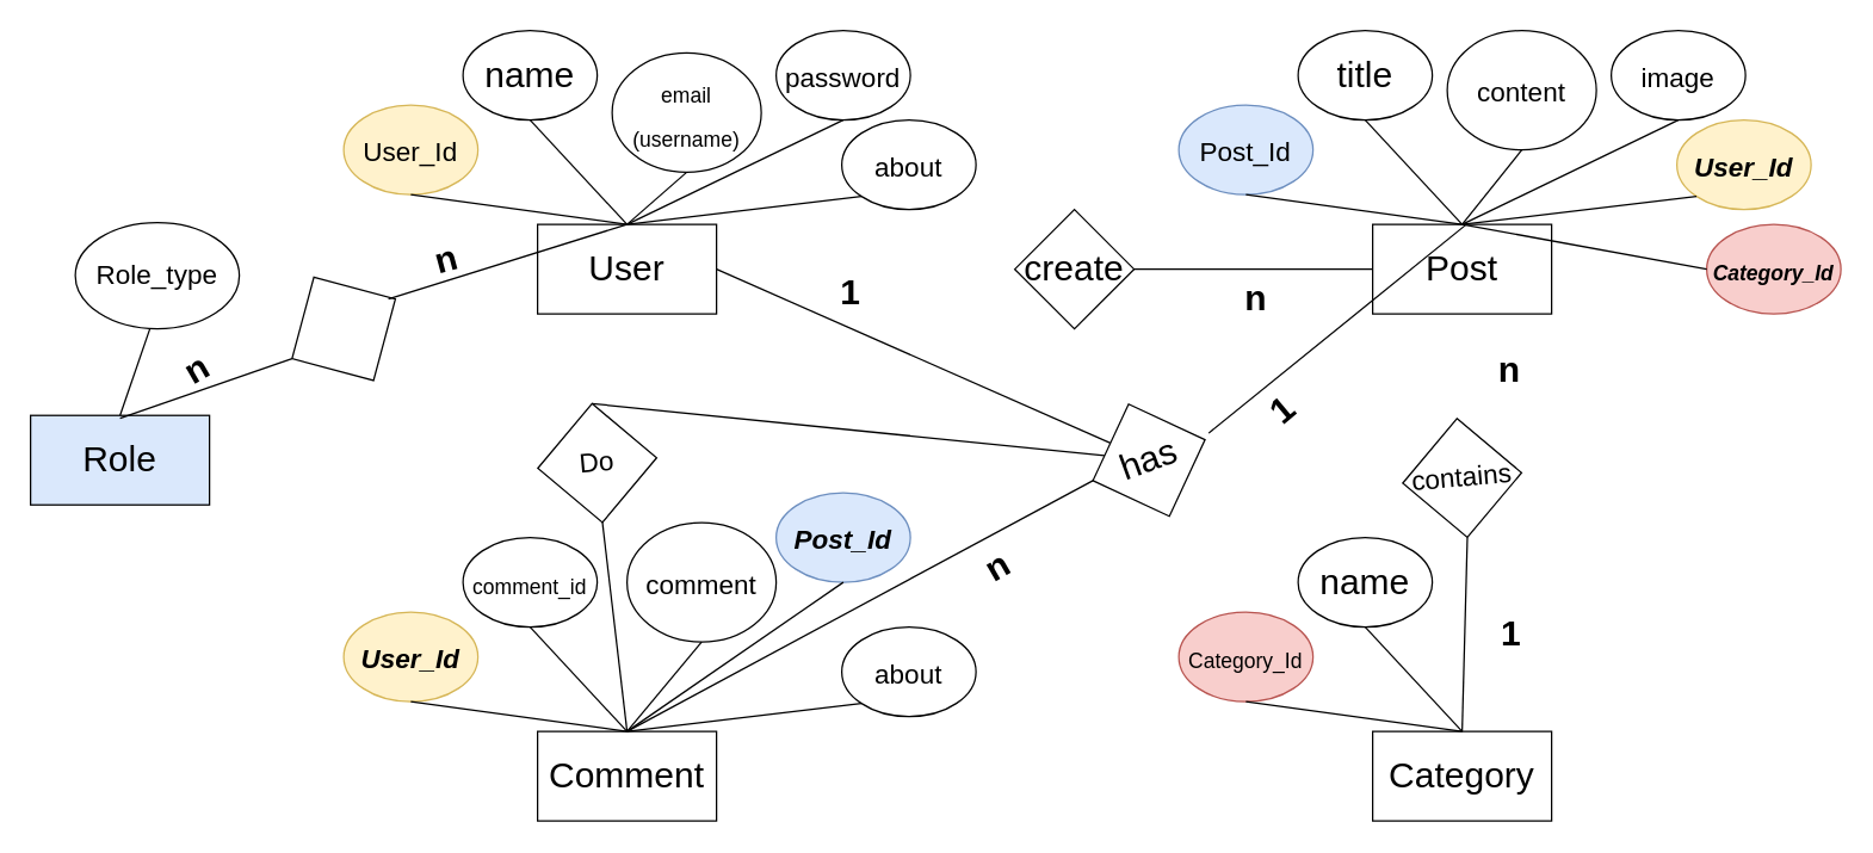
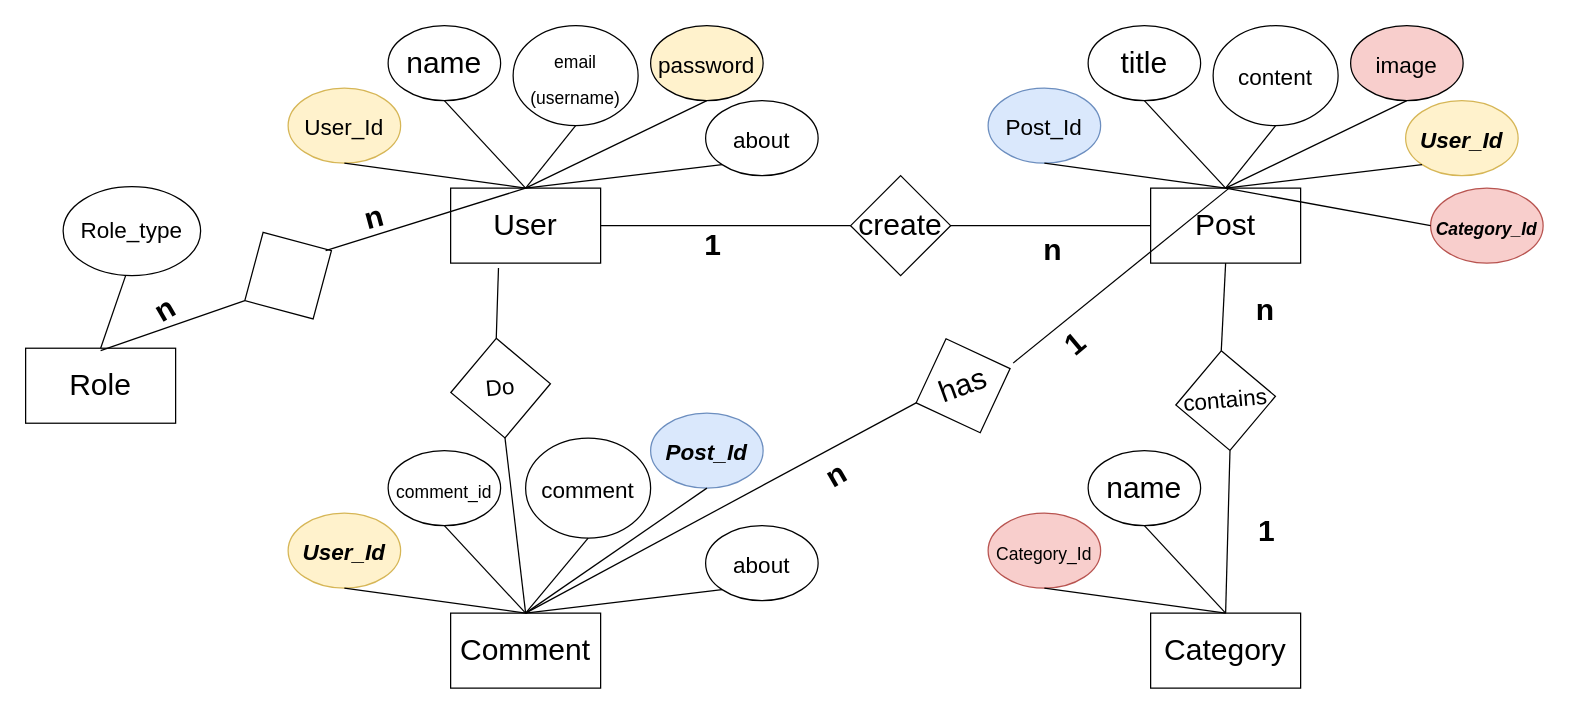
  <mxCell id="0" />
  <mxCell id="1" parent="0" />
  <mxCell id="2" value="&lt;font style=&quot;font-size: 24px;&quot;&gt;User&lt;/font&gt;" style="rounded=0;whiteSpace=wrap;html=1;" vertex="1" parent="1"><mxGeometry x="360" y="150" width="120" height="60" as="geometry" /></mxCell>
  <mxCell id="3" value="&lt;font style=&quot;font-size: 18px;&quot;&gt;User_Id&lt;/font&gt;" style="ellipse;whiteSpace=wrap;html=1;fontSize=24;fillColor=#fff2cc;strokeColor=#d6b656;" vertex="1" parent="1"><mxGeometry x="230" y="70" width="90" height="60" as="geometry" /></mxCell>
  <mxCell id="4" value="name" style="ellipse;whiteSpace=wrap;html=1;fontSize=24;" vertex="1" parent="1"><mxGeometry x="310" y="20" width="90" height="60" as="geometry" /></mxCell>
  <mxCell id="5" value="&lt;font style=&quot;font-size: 18px;&quot;&gt;about&lt;/font&gt;" style="ellipse;whiteSpace=wrap;html=1;fontSize=24;" vertex="1" parent="1"><mxGeometry x="564" y="80" width="90" height="60" as="geometry" /></mxCell>
- <mxCell id="6" value="&lt;font style=&quot;font-size: 18px;&quot;&gt;password&lt;/font&gt;" style="ellipse;whiteSpace=wrap;html=1;fontSize=24;" vertex="1" parent="1"><mxGeometry x="520" y="20" width="90" height="60" as="geometry" /></mxCell>
- <mxCell id="7" value="&lt;font style=&quot;font-size: 14px;&quot;&gt;email&lt;br&gt;(username)&lt;/font&gt;" style="ellipse;whiteSpace=wrap;html=1;fontSize=24;" vertex="1" parent="1"><mxGeometry x="410" y="35" width="100" height="80" as="geometry" /></mxCell>
+ <mxCell id="6" value="&lt;font style=&quot;font-size: 18px;&quot;&gt;password&lt;/font&gt;" style="ellipse;whiteSpace=wrap;html=1;fontSize=24;fillColor=#fff2cc;" vertex="1" parent="1"><mxGeometry x="520" y="20" width="90" height="60" as="geometry" /></mxCell>
+ <mxCell id="7" value="&lt;font style=&quot;font-size: 14px;&quot;&gt;email&lt;br&gt;(username)&lt;/font&gt;" style="ellipse;whiteSpace=wrap;html=1;fontSize=24;" vertex="1" parent="1"><mxGeometry x="410" y="20" width="100" height="80" as="geometry" /></mxCell>
  <mxCell id="8" value="" style="endArrow=none;html=1;rounded=0;fontSize=18;exitX=0.5;exitY=1;exitDx=0;exitDy=0;entryX=0.5;entryY=0;entryDx=0;entryDy=0;" edge="1" parent="1" source="3" target="2"><mxGeometry width="50" height="50" relative="1" as="geometry"><mxPoint x="300" y="170" as="sourcePoint" /><mxPoint x="350" y="120" as="targetPoint" /></mxGeometry></mxCell>
  <mxCell id="9" value="" style="endArrow=none;html=1;rounded=0;fontSize=18;entryX=0.5;entryY=1;entryDx=0;entryDy=0;" edge="1" parent="1" target="4"><mxGeometry width="50" height="50" relative="1" as="geometry"><mxPoint x="420" y="150" as="sourcePoint" /><mxPoint x="680" y="250" as="targetPoint" /><Array as="points"><mxPoint x="420" y="150" /></Array></mxGeometry></mxCell>
  <mxCell id="10" value="" style="endArrow=none;html=1;rounded=0;fontSize=18;entryX=0.5;entryY=1;entryDx=0;entryDy=0;" edge="1" parent="1" target="7"><mxGeometry width="50" height="50" relative="1" as="geometry"><mxPoint x="420" y="150" as="sourcePoint" /><mxPoint x="470" y="100" as="targetPoint" /></mxGeometry></mxCell>
  <mxCell id="11" value="" style="endArrow=none;html=1;rounded=0;fontSize=18;entryX=0.5;entryY=1;entryDx=0;entryDy=0;" edge="1" parent="1" target="6"><mxGeometry width="50" height="50" relative="1" as="geometry"><mxPoint x="420" y="150" as="sourcePoint" /><mxPoint x="470" y="100" as="targetPoint" /></mxGeometry></mxCell>
  <mxCell id="12" value="" style="endArrow=none;html=1;rounded=0;fontSize=18;entryX=0;entryY=1;entryDx=0;entryDy=0;" edge="1" parent="1" target="5"><mxGeometry width="50" height="50" relative="1" as="geometry"><mxPoint x="420" y="150" as="sourcePoint" /><mxPoint x="470" y="100" as="targetPoint" /></mxGeometry></mxCell>
  <mxCell id="13" value="&lt;font style=&quot;font-size: 24px;&quot;&gt;Post&lt;/font&gt;" style="rounded=0;whiteSpace=wrap;html=1;" vertex="1" parent="1"><mxGeometry x="920" y="150" width="120" height="60" as="geometry" /></mxCell>
  <mxCell id="14" value="&lt;font style=&quot;font-size: 18px;&quot;&gt;Post_Id&lt;/font&gt;" style="ellipse;whiteSpace=wrap;html=1;fontSize=24;fillColor=#dae8fc;strokeColor=#6c8ebf;" vertex="1" parent="1"><mxGeometry x="790" y="70" width="90" height="60" as="geometry" /></mxCell>
  <mxCell id="15" value="title" style="ellipse;whiteSpace=wrap;html=1;fontSize=24;" vertex="1" parent="1"><mxGeometry x="870" y="20" width="90" height="60" as="geometry" /></mxCell>
  <mxCell id="16" value="&lt;font style=&quot;font-size: 18px;&quot;&gt;&lt;i&gt;&lt;b&gt;User_Id&lt;/b&gt;&lt;/i&gt;&lt;/font&gt;" style="ellipse;whiteSpace=wrap;html=1;fontSize=24;fillColor=#fff2cc;strokeColor=#d6b656;" vertex="1" parent="1"><mxGeometry x="1124" y="80" width="90" height="60" as="geometry" /></mxCell>
- <mxCell id="17" value="&lt;font style=&quot;font-size: 18px;&quot;&gt;image&lt;/font&gt;" style="ellipse;whiteSpace=wrap;html=1;fontSize=24;" vertex="1" parent="1"><mxGeometry x="1080" y="20" width="90" height="60" as="geometry" /></mxCell>
+ <mxCell id="17" value="&lt;font style=&quot;font-size: 18px;&quot;&gt;image&lt;/font&gt;" style="ellipse;whiteSpace=wrap;html=1;fontSize=24;fillColor=#f8cecc;" vertex="1" parent="1"><mxGeometry x="1080" y="20" width="90" height="60" as="geometry" /></mxCell>
  <mxCell id="18" value="&lt;font style=&quot;font-size: 18px;&quot;&gt;content&lt;/font&gt;" style="ellipse;whiteSpace=wrap;html=1;fontSize=24;" vertex="1" parent="1"><mxGeometry x="970" y="20" width="100" height="80" as="geometry" /></mxCell>
  <mxCell id="19" value="" style="endArrow=none;html=1;rounded=0;fontSize=18;exitX=0.5;exitY=1;exitDx=0;exitDy=0;entryX=0.5;entryY=0;entryDx=0;entryDy=0;" edge="1" parent="1" source="14" target="13"><mxGeometry width="50" height="50" relative="1" as="geometry"><mxPoint x="860" y="170" as="sourcePoint" /><mxPoint x="910" y="120" as="targetPoint" /></mxGeometry></mxCell>
  <mxCell id="20" value="" style="endArrow=none;html=1;rounded=0;fontSize=18;entryX=0.5;entryY=1;entryDx=0;entryDy=0;" edge="1" parent="1" target="15"><mxGeometry width="50" height="50" relative="1" as="geometry"><mxPoint x="980" y="150" as="sourcePoint" /><mxPoint x="1240" y="250" as="targetPoint" /><Array as="points"><mxPoint x="980" y="150" /></Array></mxGeometry></mxCell>
  <mxCell id="21" value="" style="endArrow=none;html=1;rounded=0;fontSize=18;entryX=0.5;entryY=1;entryDx=0;entryDy=0;" edge="1" parent="1" target="18"><mxGeometry width="50" height="50" relative="1" as="geometry"><mxPoint x="980" y="150" as="sourcePoint" /><mxPoint x="1030" y="100" as="targetPoint" /></mxGeometry></mxCell>
  <mxCell id="22" value="" style="endArrow=none;html=1;rounded=0;fontSize=18;entryX=0.5;entryY=1;entryDx=0;entryDy=0;" edge="1" parent="1" target="17"><mxGeometry width="50" height="50" relative="1" as="geometry"><mxPoint x="980" y="150" as="sourcePoint" /><mxPoint x="1030" y="100" as="targetPoint" /></mxGeometry></mxCell>
  <mxCell id="23" value="" style="endArrow=none;html=1;rounded=0;fontSize=18;entryX=0;entryY=1;entryDx=0;entryDy=0;" edge="1" parent="1" target="16"><mxGeometry width="50" height="50" relative="1" as="geometry"><mxPoint x="980" y="150" as="sourcePoint" /><mxPoint x="1030" y="100" as="targetPoint" /></mxGeometry></mxCell>
  <mxCell id="24" value="&lt;font style=&quot;font-size: 14px;&quot;&gt;&lt;b&gt;&lt;i&gt;Category_Id&lt;/i&gt;&lt;/b&gt;&lt;/font&gt;" style="ellipse;whiteSpace=wrap;html=1;fontSize=24;fillColor=#f8cecc;strokeColor=#b85450;" vertex="1" parent="1"><mxGeometry x="1144" y="150" width="90" height="60" as="geometry" /></mxCell>
  <mxCell id="25" value="" style="endArrow=none;html=1;rounded=0;fontSize=18;entryX=0;entryY=0.5;entryDx=0;entryDy=0;" edge="1" parent="1" target="24"><mxGeometry width="50" height="50" relative="1" as="geometry"><mxPoint x="980" y="150" as="sourcePoint" /><mxPoint x="1050" y="170" as="targetPoint" /></mxGeometry></mxCell>
+ <mxCell id="26" value="" style="endArrow=none;html=1;rounded=0;fontSize=14;exitX=0.5;exitY=0;exitDx=0;exitDy=0;entryX=0.5;entryY=1;entryDx=0;entryDy=0;" edge="1" parent="1" source="33" target="13"><mxGeometry width="50" height="50" relative="1" as="geometry"><mxPoint x="980" y="280" as="sourcePoint" /><mxPoint x="970" y="210" as="targetPoint" /></mxGeometry></mxCell>
  <mxCell id="27" value="&lt;b&gt;n&lt;/b&gt;" style="text;html=1;strokeColor=none;fillColor=none;align=center;verticalAlign=middle;whiteSpace=wrap;rounded=0;fontSize=24;rotation=0;" vertex="1" parent="1"><mxGeometry x="982.83" y="228.75" width="57.5" height="39.33" as="geometry" /></mxCell>
  <mxCell id="28" value="&lt;font style=&quot;font-size: 24px;&quot;&gt;Category&lt;/font&gt;" style="rounded=0;whiteSpace=wrap;html=1;" vertex="1" parent="1"><mxGeometry x="920" y="490" width="120" height="60" as="geometry" /></mxCell>
  <mxCell id="29" value="&lt;font style=&quot;font-size: 14px;&quot;&gt;Category_Id&lt;/font&gt;" style="ellipse;whiteSpace=wrap;html=1;fontSize=24;fillColor=#f8cecc;strokeColor=#b85450;" vertex="1" parent="1"><mxGeometry x="790" y="410" width="90" height="60" as="geometry" /></mxCell>
  <mxCell id="30" value="name" style="ellipse;whiteSpace=wrap;html=1;fontSize=24;" vertex="1" parent="1"><mxGeometry x="870" y="360" width="90" height="60" as="geometry" /></mxCell>
  <mxCell id="31" value="" style="endArrow=none;html=1;rounded=0;fontSize=18;exitX=0.5;exitY=1;exitDx=0;exitDy=0;entryX=0.5;entryY=0;entryDx=0;entryDy=0;" edge="1" parent="1" source="29" target="28"><mxGeometry width="50" height="50" relative="1" as="geometry"><mxPoint x="860" y="510" as="sourcePoint" /><mxPoint x="910" y="460" as="targetPoint" /></mxGeometry></mxCell>
  <mxCell id="32" value="" style="endArrow=none;html=1;rounded=0;fontSize=18;entryX=0.5;entryY=1;entryDx=0;entryDy=0;" edge="1" parent="1" target="30"><mxGeometry width="50" height="50" relative="1" as="geometry"><mxPoint x="980" y="490" as="sourcePoint" /><mxPoint x="1240" y="590" as="targetPoint" /><Array as="points"><mxPoint x="980" y="490" /></Array></mxGeometry></mxCell>
  <mxCell id="33" value="&lt;font style=&quot;font-size: 18px;&quot;&gt;contains&lt;/font&gt;" style="rhombus;whiteSpace=wrap;html=1;fontSize=14;rotation=-5;" vertex="1" parent="1"><mxGeometry x="940" y="280" width="80" height="80" as="geometry" /></mxCell>
  <mxCell id="34" value="" style="endArrow=none;html=1;rounded=0;fontSize=14;entryX=0.5;entryY=1;entryDx=0;entryDy=0;" edge="1" parent="1" target="33"><mxGeometry width="50" height="50" relative="1" as="geometry"><mxPoint x="980" y="490" as="sourcePoint" /><mxPoint x="780" y="390" as="targetPoint" /></mxGeometry></mxCell>
  <mxCell id="35" value="&lt;b&gt;&lt;font style=&quot;font-size: 24px;&quot;&gt;1&lt;/font&gt;&lt;/b&gt;" style="text;html=1;strokeColor=none;fillColor=none;align=center;verticalAlign=middle;whiteSpace=wrap;rounded=0;fontSize=14;rotation=0;" vertex="1" parent="1"><mxGeometry x="982.83" y="410" width="60" height="30" as="geometry" /></mxCell>
  <mxCell id="36" value="&lt;font style=&quot;font-size: 24px;&quot;&gt;Comment&lt;/font&gt;" style="rounded=0;whiteSpace=wrap;html=1;" vertex="1" parent="1"><mxGeometry x="360" y="490" width="120" height="60" as="geometry" /></mxCell>
  <mxCell id="37" value="&lt;font style=&quot;font-size: 18px;&quot;&gt;&lt;b&gt;&lt;i&gt;User_Id&lt;/i&gt;&lt;/b&gt;&lt;/font&gt;" style="ellipse;whiteSpace=wrap;html=1;fontSize=24;fillColor=#fff2cc;strokeColor=#d6b656;" vertex="1" parent="1"><mxGeometry x="230" y="410" width="90" height="60" as="geometry" /></mxCell>
  <mxCell id="38" value="&lt;font style=&quot;font-size: 14px;&quot;&gt;comment_id&lt;/font&gt;" style="ellipse;whiteSpace=wrap;html=1;fontSize=24;" vertex="1" parent="1"><mxGeometry x="310" y="360" width="90" height="60" as="geometry" /></mxCell>
  <mxCell id="39" value="&lt;font style=&quot;font-size: 18px;&quot;&gt;about&lt;/font&gt;" style="ellipse;whiteSpace=wrap;html=1;fontSize=24;" vertex="1" parent="1"><mxGeometry x="564" y="420" width="90" height="60" as="geometry" /></mxCell>
  <mxCell id="40" value="&lt;font style=&quot;font-size: 18px;&quot;&gt;&lt;b&gt;&lt;i&gt;Post_Id&lt;/i&gt;&lt;/b&gt;&lt;/font&gt;" style="ellipse;whiteSpace=wrap;html=1;fontSize=24;fillColor=#dae8fc;strokeColor=#6c8ebf;" vertex="1" parent="1"><mxGeometry x="520" y="330" width="90" height="60" as="geometry" /></mxCell>
  <mxCell id="41" value="&lt;font style=&quot;font-size: 18px;&quot;&gt;comment&lt;/font&gt;" style="ellipse;whiteSpace=wrap;html=1;fontSize=24;" vertex="1" parent="1"><mxGeometry x="420" y="350" width="100" height="80" as="geometry" /></mxCell>
  <mxCell id="42" value="" style="endArrow=none;html=1;rounded=0;fontSize=18;exitX=0.5;exitY=1;exitDx=0;exitDy=0;entryX=0.5;entryY=0;entryDx=0;entryDy=0;" edge="1" parent="1" source="37" target="36"><mxGeometry width="50" height="50" relative="1" as="geometry"><mxPoint x="300" y="510" as="sourcePoint" /><mxPoint x="350" y="460" as="targetPoint" /></mxGeometry></mxCell>
  <mxCell id="43" value="" style="endArrow=none;html=1;rounded=0;fontSize=18;entryX=0.5;entryY=1;entryDx=0;entryDy=0;" edge="1" parent="1" target="38"><mxGeometry width="50" height="50" relative="1" as="geometry"><mxPoint x="420" y="490" as="sourcePoint" /><mxPoint x="680" y="590" as="targetPoint" /><Array as="points"><mxPoint x="420" y="490" /></Array></mxGeometry></mxCell>
  <mxCell id="44" value="" style="endArrow=none;html=1;rounded=0;fontSize=18;entryX=0.5;entryY=1;entryDx=0;entryDy=0;" edge="1" parent="1" target="41"><mxGeometry width="50" height="50" relative="1" as="geometry"><mxPoint x="420" y="490" as="sourcePoint" /><mxPoint x="470" y="440" as="targetPoint" /></mxGeometry></mxCell>
  <mxCell id="45" value="" style="endArrow=none;html=1;rounded=0;fontSize=18;entryX=0.5;entryY=1;entryDx=0;entryDy=0;" edge="1" parent="1" target="40"><mxGeometry width="50" height="50" relative="1" as="geometry"><mxPoint x="420" y="490" as="sourcePoint" /><mxPoint x="470" y="440" as="targetPoint" /></mxGeometry></mxCell>
  <mxCell id="46" value="" style="endArrow=none;html=1;rounded=0;fontSize=18;entryX=0;entryY=1;entryDx=0;entryDy=0;" edge="1" parent="1" target="39"><mxGeometry width="50" height="50" relative="1" as="geometry"><mxPoint x="420" y="490" as="sourcePoint" /><mxPoint x="470" y="440" as="targetPoint" /></mxGeometry></mxCell>
  <mxCell id="47" value="create" style="rhombus;whiteSpace=wrap;html=1;fontSize=24;" vertex="1" parent="1"><mxGeometry x="680" y="140" width="80" height="80" as="geometry" /></mxCell>
- <mxCell id="48" value="" style="endArrow=none;html=1;rounded=0;fontSize=24;exitX=1;exitY=0.5;exitDx=0;exitDy=0;" edge="1" parent="1" source="2" target="53"><mxGeometry width="50" height="50" relative="1" as="geometry"><mxPoint x="630" y="330" as="sourcePoint" /><mxPoint x="680" y="280" as="targetPoint" /></mxGeometry></mxCell>
+ <mxCell id="48" value="" style="endArrow=none;html=1;rounded=0;fontSize=24;entryX=0;entryY=0.5;entryDx=0;entryDy=0;exitX=1;exitY=0.5;exitDx=0;exitDy=0;" edge="1" parent="1" source="2" target="47"><mxGeometry width="50" height="50" relative="1" as="geometry"><mxPoint x="630" y="330" as="sourcePoint" /><mxPoint x="680" y="280" as="targetPoint" /></mxGeometry></mxCell>
  <mxCell id="49" value="" style="endArrow=none;html=1;rounded=0;fontSize=24;entryX=0;entryY=0.5;entryDx=0;entryDy=0;" edge="1" parent="1" target="13"><mxGeometry width="50" height="50" relative="1" as="geometry"><mxPoint x="760" y="180" as="sourcePoint" /><mxPoint x="810" y="130" as="targetPoint" /></mxGeometry></mxCell>
  <mxCell id="50" value="&lt;b&gt;n&lt;/b&gt;" style="text;html=1;strokeColor=none;fillColor=none;align=center;verticalAlign=middle;whiteSpace=wrap;rounded=0;fontSize=24;rotation=0;" vertex="1" parent="1"><mxGeometry x="812.5" y="180.67" width="57.5" height="39.33" as="geometry" /></mxCell>
  <mxCell id="51" value="&lt;b&gt;&lt;font style=&quot;font-size: 24px;&quot;&gt;1&lt;/font&gt;&lt;/b&gt;" style="text;html=1;strokeColor=none;fillColor=none;align=center;verticalAlign=middle;whiteSpace=wrap;rounded=0;fontSize=14;rotation=0;" vertex="1" parent="1"><mxGeometry x="540" y="180.67" width="60" height="30" as="geometry" /></mxCell>
  <mxCell id="52" value="" style="endArrow=none;html=1;rounded=0;fontSize=24;entryX=0;entryY=0.5;entryDx=0;entryDy=0;" edge="1" parent="1" target="53"><mxGeometry width="50" height="50" relative="1" as="geometry"><mxPoint x="420" y="490" as="sourcePoint" /><mxPoint x="720" y="330" as="targetPoint" /></mxGeometry></mxCell>
  <mxCell id="53" value="has" style="rhombus;whiteSpace=wrap;html=1;fontSize=24;rotation=-20;" vertex="1" parent="1"><mxGeometry x="730" y="268.08" width="80" height="80" as="geometry" /></mxCell>
  <mxCell id="54" value="" style="endArrow=none;html=1;rounded=0;fontSize=24;" edge="1" parent="1"><mxGeometry width="50" height="50" relative="1" as="geometry"><mxPoint x="810" y="290" as="sourcePoint" /><mxPoint x="982.83" y="150" as="targetPoint" /></mxGeometry></mxCell>
  <mxCell id="55" value="&lt;b&gt;&lt;font style=&quot;font-size: 24px;&quot;&gt;1&lt;/font&gt;&lt;/b&gt;" style="text;html=1;strokeColor=none;fillColor=none;align=center;verticalAlign=middle;whiteSpace=wrap;rounded=0;fontSize=14;rotation=-40;" vertex="1" parent="1"><mxGeometry x="830" y="260" width="60" height="30" as="geometry" /></mxCell>
  <mxCell id="56" value="&lt;b&gt;n&lt;/b&gt;" style="text;html=1;strokeColor=none;fillColor=none;align=center;verticalAlign=middle;whiteSpace=wrap;rounded=0;fontSize=24;rotation=-30;" vertex="1" parent="1"><mxGeometry x="640" y="360.67" width="57.5" height="39.33" as="geometry" /></mxCell>
  <mxCell id="57" value="&lt;font style=&quot;font-size: 18px;&quot;&gt;Do&lt;/font&gt;" style="rhombus;whiteSpace=wrap;html=1;fontSize=14;rotation=-5;" vertex="1" parent="1"><mxGeometry x="360" y="270" width="80" height="80" as="geometry" /></mxCell>
  <mxCell id="58" value="" style="endArrow=none;html=1;rounded=0;fontSize=14;entryX=0.5;entryY=1;entryDx=0;entryDy=0;" edge="1" target="57" parent="1"><mxGeometry width="50" height="50" relative="1" as="geometry"><mxPoint x="420" y="490" as="sourcePoint" /><mxPoint x="200" y="380" as="targetPoint" /></mxGeometry></mxCell>
- <mxCell id="59" value="" style="endArrow=none;html=1;rounded=0;fontSize=14;exitX=0.5;exitY=0;exitDx=0;exitDy=0;" edge="1" source="57" parent="1" target="53"><mxGeometry width="50" height="50" relative="1" as="geometry"><mxPoint x="400" y="270" as="sourcePoint" /><mxPoint x="400" y="200" as="targetPoint" /></mxGeometry></mxCell>
- <mxCell id="60" value="&lt;font style=&quot;font-size: 24px;&quot;&gt;Role&lt;/font&gt;" style="rounded=0;whiteSpace=wrap;html=1;fillColor=#dae8fc;" vertex="1" parent="1"><mxGeometry x="20" y="278.08" width="120" height="60" as="geometry" /></mxCell>
+ <mxCell id="59" value="" style="endArrow=none;html=1;rounded=0;fontSize=14;exitX=0.5;exitY=0;exitDx=0;exitDy=0;entryX=0.319;entryY=1.065;entryDx=0;entryDy=0;entryPerimeter=0;" edge="1" source="57" parent="1" target="2"><mxGeometry width="50" height="50" relative="1" as="geometry"><mxPoint x="400" y="270" as="sourcePoint" /><mxPoint x="400" y="200" as="targetPoint" /></mxGeometry></mxCell>
+ <mxCell id="60" value="&lt;font style=&quot;font-size: 24px;&quot;&gt;Role&lt;/font&gt;" style="rounded=0;whiteSpace=wrap;html=1;" vertex="1" parent="1"><mxGeometry x="20" y="278.08" width="120" height="60" as="geometry" /></mxCell>
  <mxCell id="61" value="Role_type" style="ellipse;whiteSpace=wrap;html=1;fontSize=18;" vertex="1" parent="1"><mxGeometry x="50" y="148.75" width="110" height="71.25" as="geometry" /></mxCell>
  <mxCell id="62" value="" style="endArrow=none;html=1;rounded=0;fontSize=18;entryX=0.5;entryY=1;entryDx=0;entryDy=0;exitX=0.5;exitY=0;exitDx=0;exitDy=0;" edge="1" parent="1" source="60"><mxGeometry width="50" height="50" relative="1" as="geometry"><mxPoint x="225" y="276.83" as="sourcePoint" /><mxPoint x="100" y="220" as="targetPoint" /></mxGeometry></mxCell>
  <mxCell id="63" value="" style="rhombus;whiteSpace=wrap;html=1;fontSize=18;rotation=-30;" vertex="1" parent="1"><mxGeometry x="190" y="180" width="80" height="80" as="geometry" /></mxCell>
  <mxCell id="64" value="" style="endArrow=none;html=1;rounded=0;fontSize=18;entryX=0;entryY=0.5;entryDx=0;entryDy=0;" edge="1" parent="1" target="63"><mxGeometry width="50" height="50" relative="1" as="geometry"><mxPoint x="80" y="280" as="sourcePoint" /><mxPoint x="130" y="230" as="targetPoint" /></mxGeometry></mxCell>
  <mxCell id="65" value="" style="endArrow=none;html=1;rounded=0;fontSize=18;entryX=0.95;entryY=0.471;entryDx=0;entryDy=0;entryPerimeter=0;" edge="1" parent="1" target="63"><mxGeometry width="50" height="50" relative="1" as="geometry"><mxPoint x="420" y="150" as="sourcePoint" /><mxPoint x="270" y="200" as="targetPoint" /></mxGeometry></mxCell>
  <mxCell id="66" value="&lt;b&gt;n&lt;/b&gt;" style="text;html=1;strokeColor=none;fillColor=none;align=center;verticalAlign=middle;whiteSpace=wrap;rounded=0;fontSize=24;rotation=-15;" vertex="1" parent="1"><mxGeometry x="270" y="148.75" width="57.5" height="50.67" as="geometry" /></mxCell>
  <mxCell id="67" value="&lt;b&gt;n&lt;/b&gt;" style="text;html=1;strokeColor=none;fillColor=none;align=center;verticalAlign=middle;whiteSpace=wrap;rounded=0;fontSize=24;rotation=-30;" vertex="1" parent="1"><mxGeometry x="102.5" y="228.75" width="57.5" height="39.33" as="geometry" /></mxCell>
